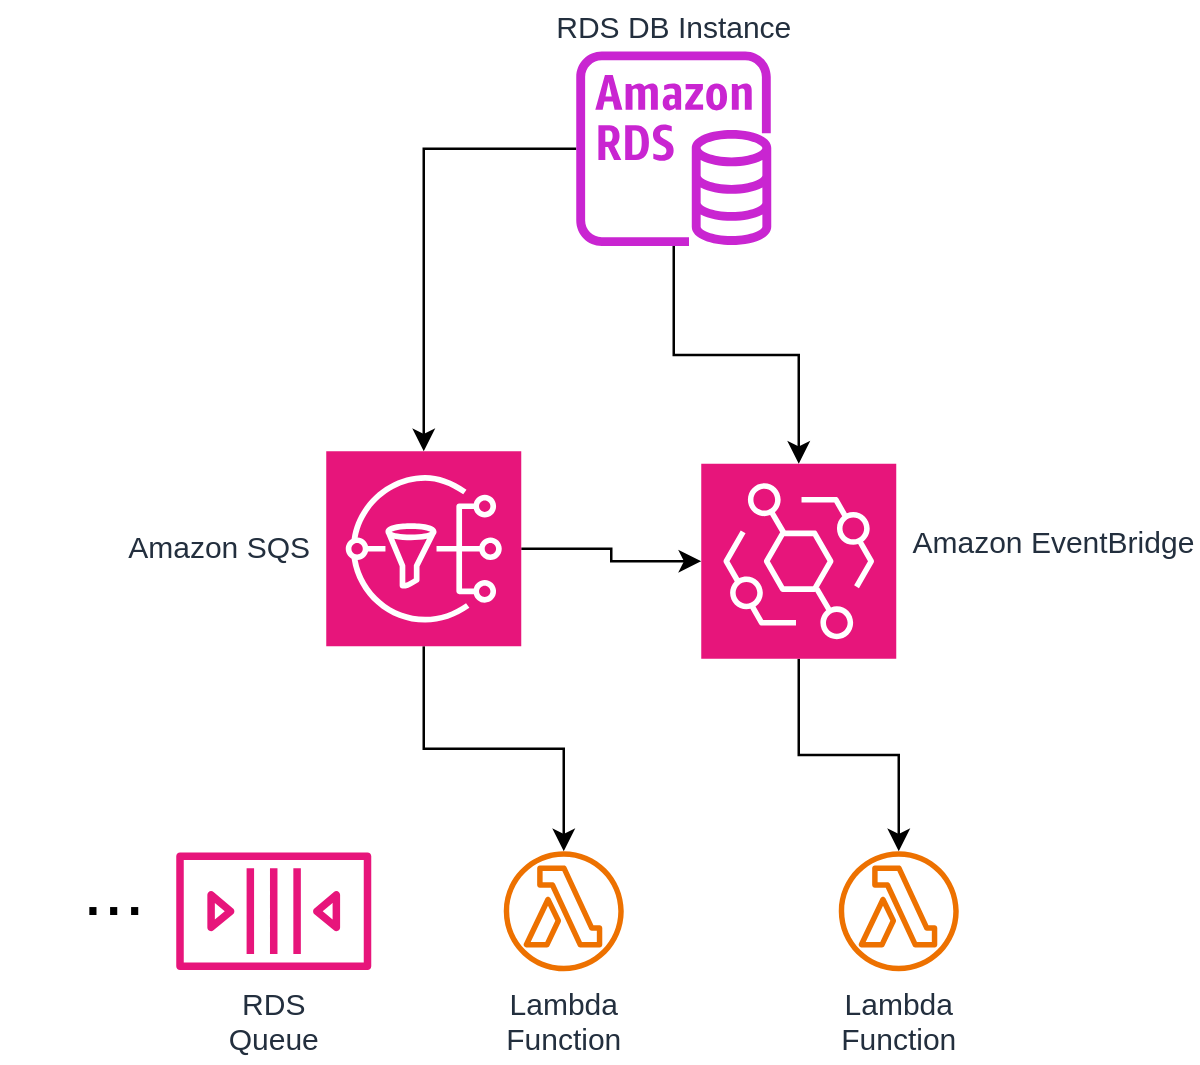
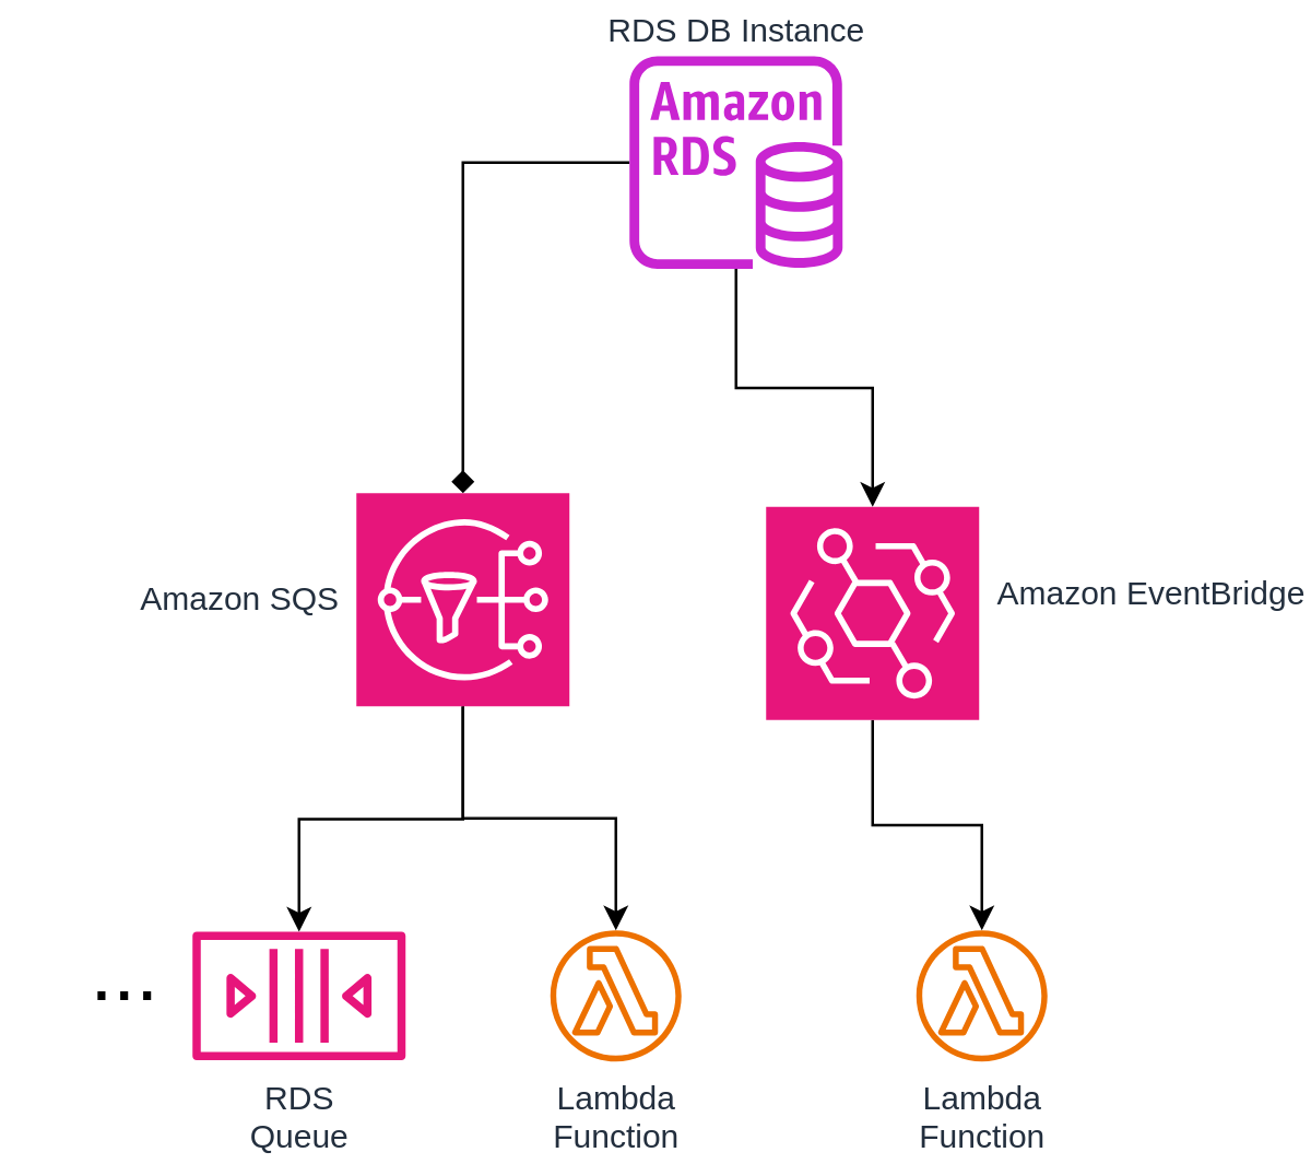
  <mxCell id="0" />
  <mxCell id="1" parent="0" />
- <mxCell id="2" style="edgeStyle=orthogonalEdgeStyle;rounded=0;orthogonalLoop=1;jettySize=auto;html=1;" parent="1" source="4" target="7" edge="1"><mxGeometry relative="1" as="geometry" /></mxCell>
+ <mxCell id="2" style="edgeStyle=orthogonalEdgeStyle;rounded=0;orthogonalLoop=1;jettySize=auto;html=1;endArrow=diamond;" parent="1" source="4" target="7" edge="1"><mxGeometry relative="1" as="geometry" /></mxCell>
  <mxCell id="3" style="edgeStyle=orthogonalEdgeStyle;rounded=0;orthogonalLoop=1;jettySize=auto;html=1;" parent="1" source="4" target="9" edge="1"><mxGeometry relative="1" as="geometry" /></mxCell>
  <mxCell id="4" value="RDS DB Instance" style="sketch=0;outlineConnect=0;fontColor=#232F3E;gradientColor=none;fillColor=#C925D1;strokeColor=none;dashed=0;verticalLabelPosition=top;verticalAlign=bottom;align=center;html=1;fontSize=12;fontStyle=0;aspect=fixed;pointerEvents=1;shape=mxgraph.aws4.rds_instance;labelPosition=center;" parent="1" vertex="1"><mxGeometry x="230" y="20" width="78" height="78" as="geometry" /></mxCell>
- <mxCell id="5" style="edgeStyle=orthogonalEdgeStyle;rounded=0;orthogonalLoop=1;jettySize=auto;html=1;" parent="1" source="7" target="9" edge="1"><mxGeometry relative="1" as="geometry" /></mxCell>
+ <mxCell id="5" style="edgeStyle=orthogonalEdgeStyle;rounded=0;orthogonalLoop=1;jettySize=auto;html=1;" parent="1" source="7" target="10" edge="1"><mxGeometry relative="1" as="geometry" /></mxCell>
  <mxCell id="6" style="edgeStyle=orthogonalEdgeStyle;rounded=0;orthogonalLoop=1;jettySize=auto;html=1;" parent="1" source="7" target="11" edge="1"><mxGeometry relative="1" as="geometry" /></mxCell>
  <mxCell id="7" value="Amazon SQS" style="sketch=0;points=[[0,0,0],[0.25,0,0],[0.5,0,0],[0.75,0,0],[1,0,0],[0,1,0],[0.25,1,0],[0.5,1,0],[0.75,1,0],[1,1,0],[0,0.25,0],[0,0.5,0],[0,0.75,0],[1,0.25,0],[1,0.5,0],[1,0.75,0]];outlineConnect=0;fontColor=#232F3E;fillColor=#E7157B;strokeColor=#ffffff;dashed=0;verticalLabelPosition=middle;verticalAlign=middle;align=right;html=1;fontSize=12;fontStyle=0;aspect=fixed;shape=mxgraph.aws4.resourceIcon;resIcon=mxgraph.aws4.sns;labelPosition=left;spacingRight=5;" parent="1" vertex="1"><mxGeometry x="130" y="180" width="78" height="78" as="geometry" /></mxCell>
  <mxCell id="8" style="edgeStyle=orthogonalEdgeStyle;rounded=0;orthogonalLoop=1;jettySize=auto;html=1;" parent="1" source="9" target="12" edge="1"><mxGeometry relative="1" as="geometry" /></mxCell>
  <mxCell id="9" value="Amazon EventBridge&lt;div&gt;&lt;br&gt;&lt;/div&gt;" style="sketch=0;points=[[0,0,0],[0.25,0,0],[0.5,0,0],[0.75,0,0],[1,0,0],[0,1,0],[0.25,1,0],[0.5,1,0],[0.75,1,0],[1,1,0],[0,0.25,0],[0,0.5,0],[0,0.75,0],[1,0.25,0],[1,0.5,0],[1,0.75,0]];outlineConnect=0;fontColor=#232F3E;fillColor=#E7157B;strokeColor=#ffffff;dashed=0;verticalLabelPosition=middle;verticalAlign=middle;align=left;html=1;fontSize=12;fontStyle=0;aspect=fixed;shape=mxgraph.aws4.resourceIcon;resIcon=mxgraph.aws4.eventbridge;labelPosition=right;spacingLeft=5;" parent="1" vertex="1"><mxGeometry x="280" y="185" width="78" height="78" as="geometry" /></mxCell>
  <mxCell id="10" value="RDS&lt;div&gt;Queue&lt;/div&gt;" style="sketch=0;outlineConnect=0;fontColor=#232F3E;gradientColor=none;fillColor=#E7157B;strokeColor=none;dashed=0;verticalLabelPosition=bottom;verticalAlign=top;align=center;html=1;fontSize=12;fontStyle=0;aspect=fixed;pointerEvents=1;shape=mxgraph.aws4.queue;" parent="1" vertex="1"><mxGeometry x="70" y="340.5" width="78" height="47" as="geometry" /></mxCell>
  <mxCell id="11" value="Lambda&lt;div&gt;Function&lt;/div&gt;" style="sketch=0;outlineConnect=0;fontColor=#232F3E;gradientColor=none;fillColor=#ED7100;strokeColor=none;dashed=0;verticalLabelPosition=bottom;verticalAlign=top;align=center;html=1;fontSize=12;fontStyle=0;aspect=fixed;pointerEvents=1;shape=mxgraph.aws4.lambda_function;" parent="1" vertex="1"><mxGeometry x="201" y="340" width="48" height="48" as="geometry" /></mxCell>
  <mxCell id="12" value="Lambda&lt;div&gt;Function&lt;/div&gt;" style="sketch=0;outlineConnect=0;fontColor=#232F3E;gradientColor=none;fillColor=#ED7100;strokeColor=none;dashed=0;verticalLabelPosition=bottom;verticalAlign=top;align=center;html=1;fontSize=12;fontStyle=0;aspect=fixed;pointerEvents=1;shape=mxgraph.aws4.lambda_function;" parent="1" vertex="1"><mxGeometry x="335" y="340" width="48" height="48" as="geometry" /></mxCell>
  <mxCell id="13" value="..." style="text;html=1;align=center;verticalAlign=middle;resizable=0;points=[];autosize=1;strokeColor=none;fillColor=none;fontSize=30;" vertex="1" parent="1"><mxGeometry x="20" y="330" width="50" height="50" as="geometry" /></mxCell>
